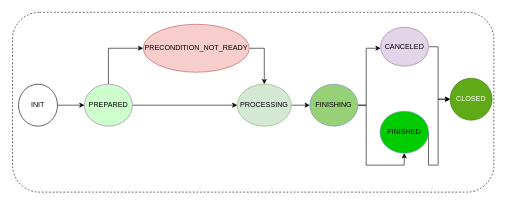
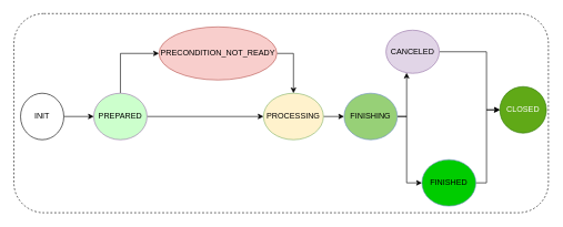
  <mxCell id="0" />
  <mxCell id="1" parent="0" />
  <mxCell id="2" style="edgeStyle=orthogonalEdgeStyle;rounded=0;orthogonalLoop=1;jettySize=auto;html=1;exitX=1;exitY=0.5;exitDx=0;exitDy=0;entryX=0;entryY=0.5;entryDx=0;entryDy=0;" parent="1" source="3" target="6" edge="1"><mxGeometry relative="1" as="geometry" /></mxCell>
  <mxCell id="3" value="INIT" style="ellipse;whiteSpace=wrap;html=1;" parent="1" vertex="1"><mxGeometry x="30" y="140" width="65" height="70" as="geometry" /></mxCell>
  <mxCell id="4" style="edgeStyle=orthogonalEdgeStyle;rounded=0;orthogonalLoop=1;jettySize=auto;html=1;exitX=1;exitY=0.5;exitDx=0;exitDy=0;" parent="1" source="6" target="10" edge="1"><mxGeometry relative="1" as="geometry" /></mxCell>
  <mxCell id="5" style="edgeStyle=orthogonalEdgeStyle;rounded=0;orthogonalLoop=1;jettySize=auto;html=1;exitX=0.5;exitY=0;exitDx=0;exitDy=0;entryX=0;entryY=0.5;entryDx=0;entryDy=0;" parent="1" source="6" target="8" edge="1"><mxGeometry relative="1" as="geometry" /></mxCell>
  <mxCell id="6" value="PREPARED" style="ellipse;whiteSpace=wrap;html=1;fillColor=#CCFFCC;strokeColor=#9673a6;" parent="1" vertex="1"><mxGeometry x="140" y="140" width="80" height="70" as="geometry" /></mxCell>
  <mxCell id="7" style="edgeStyle=orthogonalEdgeStyle;rounded=0;orthogonalLoop=1;jettySize=auto;html=1;exitX=1;exitY=0.5;exitDx=0;exitDy=0;" parent="1" source="8" target="10" edge="1"><mxGeometry relative="1" as="geometry" /></mxCell>
  <mxCell id="8" value="PRECONDITION_NOT_READY" style="ellipse;whiteSpace=wrap;html=1;fillColor=#f8cecc;strokeColor=#b85450;" parent="1" vertex="1"><mxGeometry x="238" y="40" width="177" height="80" as="geometry" /></mxCell>
  <mxCell id="9" style="edgeStyle=orthogonalEdgeStyle;rounded=0;orthogonalLoop=1;jettySize=auto;html=1;exitX=1;exitY=0.5;exitDx=0;exitDy=0;entryX=0;entryY=0.5;entryDx=0;entryDy=0;" parent="1" source="10" target="13" edge="1"><mxGeometry relative="1" as="geometry" /></mxCell>
- <mxCell id="10" value="PROCESSING" style="ellipse;whiteSpace=wrap;html=1;fillColor=#d5e8d4;strokeColor=#82b366;" parent="1" vertex="1"><mxGeometry x="395" y="140" width="90" height="70" as="geometry" /></mxCell>
+ <mxCell id="10" value="PROCESSING" style="ellipse;whiteSpace=wrap;html=1;fillColor=#fff2cc;strokeColor=#82b366;" parent="1" vertex="1"><mxGeometry x="395" y="140" width="90" height="70" as="geometry" /></mxCell>
  <mxCell id="11" style="edgeStyle=orthogonalEdgeStyle;rounded=0;orthogonalLoop=1;jettySize=auto;html=1;exitX=1;exitY=0.5;exitDx=0;exitDy=0;" parent="1" source="13" target="15" edge="1"><mxGeometry relative="1" as="geometry"><Array as="points"><mxPoint x="610" y="175" /><mxPoint x="610" y="80" /></Array></mxGeometry></mxCell>
  <mxCell id="12" style="edgeStyle=orthogonalEdgeStyle;rounded=0;orthogonalLoop=1;jettySize=auto;html=1;exitX=1;exitY=0.5;exitDx=0;exitDy=0;" parent="1" source="13" target="17" edge="1"><mxGeometry relative="1" as="geometry"><Array as="points"><mxPoint x="610" y="175" /><mxPoint x="610" y="275" /></Array></mxGeometry></mxCell>
  <mxCell id="13" value="FINISHING" style="ellipse;whiteSpace=wrap;html=1;fillColor=#97D077;strokeColor=#6c8ebf;" parent="1" vertex="1"><mxGeometry x="516" y="140" width="80" height="70" as="geometry" /></mxCell>
  <mxCell id="14" style="edgeStyle=orthogonalEdgeStyle;rounded=0;orthogonalLoop=1;jettySize=auto;html=1;exitX=1;exitY=0.5;exitDx=0;exitDy=0;entryX=0;entryY=0.5;entryDx=0;entryDy=0;" parent="1" source="15" target="18" edge="1"><mxGeometry relative="1" as="geometry"><Array as="points"><mxPoint x="730" y="78" /><mxPoint x="730" y="165" /></Array></mxGeometry></mxCell>
- <mxCell id="15" value="CANCELED" style="ellipse;whiteSpace=wrap;html=1;fillColor=#e1d5e7;strokeColor=#9673a6;" parent="1" vertex="1"><mxGeometry x="634" y="45" width="80" height="65" as="geometry" /></mxCell>
+ <mxCell id="15" value="CANCELED" style="ellipse;whiteSpace=wrap;html=1;fillColor=#e1d5e7;strokeColor=#9673a6;" parent="1" vertex="1"><mxGeometry x="579" y="45" width="80" height="65" as="geometry" /></mxCell>
  <mxCell id="16" style="edgeStyle=orthogonalEdgeStyle;rounded=0;orthogonalLoop=1;jettySize=auto;html=1;exitX=1;exitY=0.5;exitDx=0;exitDy=0;entryX=0;entryY=0.5;entryDx=0;entryDy=0;" parent="1" source="17" target="18" edge="1"><mxGeometry relative="1" as="geometry"><Array as="points"><mxPoint x="730" y="275" /><mxPoint x="730" y="165" /></Array></mxGeometry></mxCell>
- <mxCell id="17" value="FINISHED" style="ellipse;whiteSpace=wrap;html=1;fillColor=#00CC00;strokeColor=#6c8ebf;" parent="1" vertex="1"><mxGeometry x="633" y="185" width="81" height="70" as="geometry" /></mxCell>
+ <mxCell id="17" value="FINISHED" style="ellipse;whiteSpace=wrap;html=1;fillColor=#00CC00;strokeColor=#6c8ebf;" parent="1" vertex="1"><mxGeometry x="633" y="240" width="81" height="70" as="geometry" /></mxCell>
  <mxCell id="18" value="CLOSED" style="ellipse;whiteSpace=wrap;html=1;fillColor=#60a917;fontColor=#ffffff;strokeColor=#2D7600;" parent="1" vertex="1"><mxGeometry x="750" y="130" width="70" height="70" as="geometry" /></mxCell>
  <mxCell id="19" value="" style="rounded=1;whiteSpace=wrap;html=1;fillColor=none;dashed=1;" vertex="1" parent="1"><mxGeometry x="20" y="20" width="803" height="300" as="geometry" /></mxCell>
